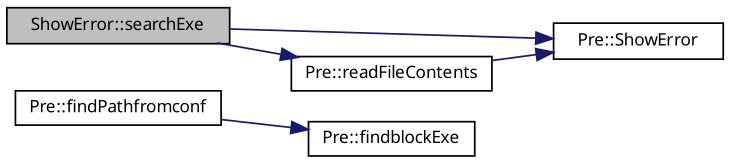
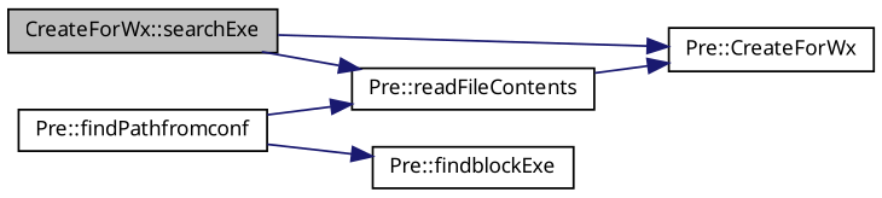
  digraph {
    fontname="Noto Sans"
    rankdir=LR
    node [color=black fillcolor=white fontname="Noto Sans" fontsize=10 shape=record style=filled]
    edge [color=midnightblue fontname="Noto Sans" fontsize=10 labelfontname=Helvetica labelfontsize=10 style=solid]
-   n1 [fillcolor=grey75 fontcolor=black height=0.2 label="ShowError::searchExe" width=0.4]
-   n2 [height=0.2 label="Pre::ShowError" width=0.4]
+   n1 [fillcolor=grey75 fontcolor=black height=0.2 label="CreateForWx::searchExe" width=0.4]
+   n2 [height=0.2 label="Pre::CreateForWx" width=0.4]
    n3 [height=0.2 label="Pre::readFileContents" width=0.4]
    n4 [height=0.2 label="Pre::findPathfromconf" width=0.4]
    n5 [height=0.2 label="Pre::findblockExe" width=0.4]
    n1 -> n2
    n1 -> n3
    n3 -> n2
+   n4 -> n3
    n4 -> n5
  }
